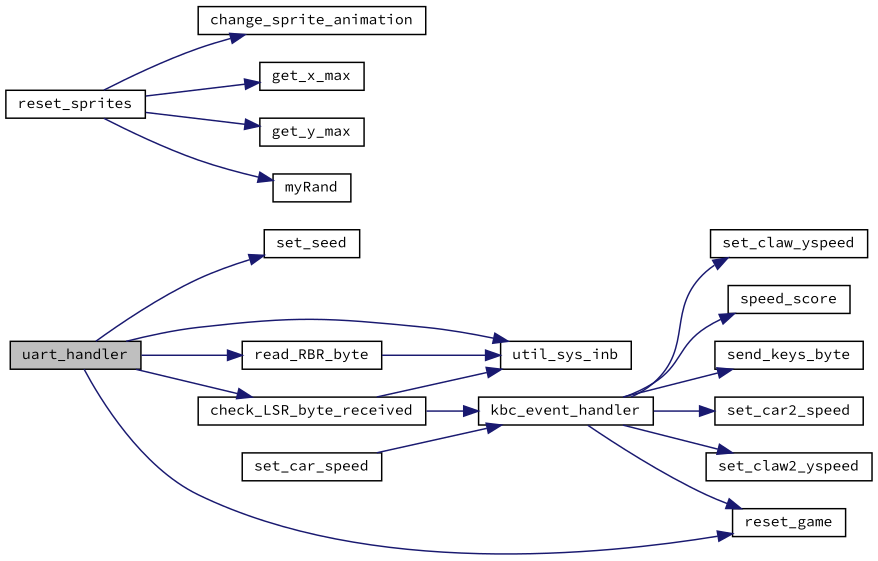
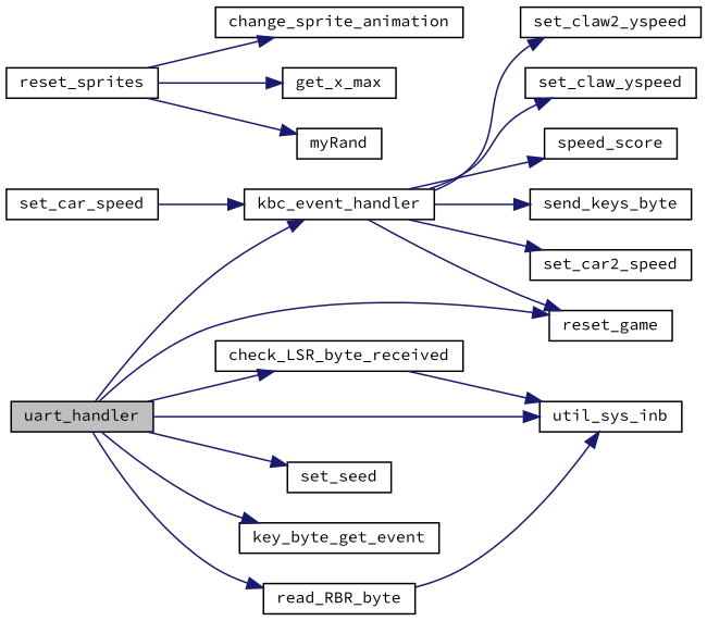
  digraph {
    fontname="Source Code Pro"
    rankdir=LR
    node [color=black fillcolor=white fontname="Source Code Pro" fontsize=10 shape=record style=filled]
    edge [color=midnightblue fontname="Source Code Pro" fontsize=10 labelfontname=Helvetica labelfontsize=10 style=solid]
    n1 [fillcolor=grey75 fontcolor=black height=0.2 label=uart_handler width=0.4]
    n2 [height=0.2 label=check_LSR_byte_received width=0.4]
    n3 [height=0.2 label=util_sys_inb width=0.4]
    n4 [height=0.2 label=kbc_event_handler width=0.4]
    n5 [height=0.2 label=reset_game width=0.4]
+   n6 [height=0.2 label=key_byte_get_event width=0.4]
    n7 [height=0.2 label=read_RBR_byte width=0.4]
    n8 [height=0.2 label=set_seed width=0.4]
    n9 [height=0.2 label=speed_score width=0.4]
    n10 [height=0.2 label=send_keys_byte width=0.4]
    n11 [height=0.2 label=set_car2_speed width=0.4]
    n12 [height=0.2 label=set_claw2_yspeed width=0.4]
    n13 [height=0.2 label=set_claw_yspeed width=0.4]
    n14 [height=0.2 label=set_car_speed width=0.4]
    n15 [height=0.2 label=reset_sprites width=0.4]
    n16 [height=0.2 label=change_sprite_animation width=0.4]
    n17 [height=0.2 label=get_x_max width=0.4]
-   n18 [height=0.2 label=get_y_max width=0.4]
    n19 [height=0.2 label=myRand width=0.4]
    n1 -> n2
    n1 -> n3
-   n2 -> n4
+   n1 -> n4
    n1 -> n5
+   n1 -> n6
    n1 -> n7
    n1 -> n8
    n2 -> n3
    n4 -> n5
    n4 -> n9
    n4 -> n10
    n4 -> n11
    n4 -> n12
    n4 -> n13
    n7 -> n3
    n14 -> n4
    n15 -> n16
    n15 -> n17
-   n15 -> n18
    n15 -> n19
  }
